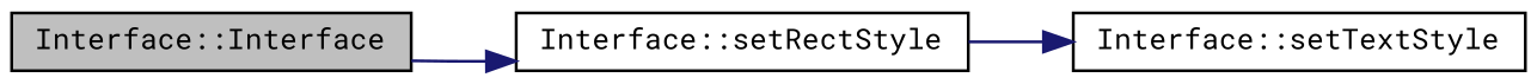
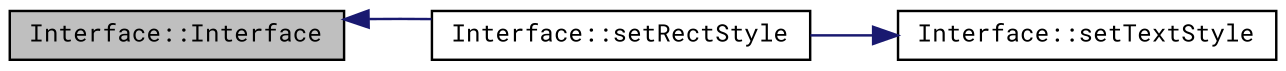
  digraph {
    fontname="Roboto Mono"
    rankdir=LR
    node [color=black fillcolor=white fontname="Roboto Mono" fontsize=10 shape=record style=filled]
    edge [color=midnightblue fontname="Roboto Mono" fontsize=10 labelfontname=Helvetica labelfontsize=10 style=solid]
    n1 [fillcolor=grey75 fontcolor=black height=0.2 label="Interface::Interface" width=0.4]
    n2 [height=0.2 label="Interface::setRectStyle" width=0.4]
    n3 [height=0.2 label="Interface::setTextStyle" width=0.4]
-   n1 -> n2
+   n2 -> n1
    n2 -> n3
  }
